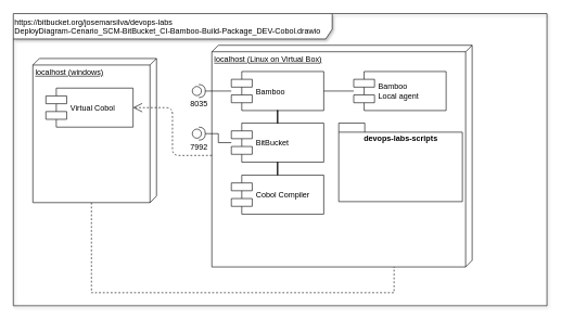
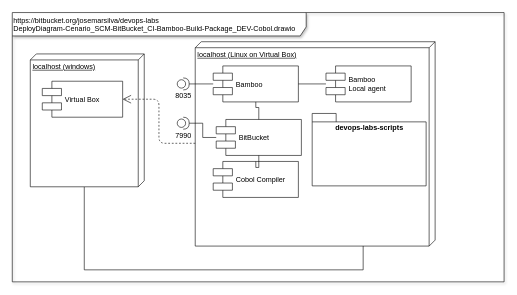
  <mxCell id="0" />
  <mxCell id="1" parent="0" />
  <mxCell id="2" value="https://bitbucket.org/josemarsilva/devops-labs&lt;br&gt;DeployDiagram-Cenario_SCM-BitBucket_CI-Bamboo-Build-Package_DEV-Cobol.drawio&lt;br&gt;" style="shape=umlFrame;whiteSpace=wrap;html=1;shadow=1;width=490;height=39;align=left;verticalAlign=top;" parent="1" vertex="1"><mxGeometry y="20" width="820" height="449" as="geometry" x="20" /></mxCell>
- <mxCell id="3" style="rounded=0;orthogonalLoop=1;jettySize=auto;html=1;entryX=0;entryY=0;entryDx=290.75;entryDy=105.5;entryPerimeter=0;endArrow=none;endFill=0;exitX=0;exitY=0;exitDx=221.5;exitDy=100;exitPerimeter=0;edgeStyle=orthogonalEdgeStyle;dashed=1;" parent="1" source="4" target="6" edge="1"><mxGeometry relative="1" as="geometry"><mxPoint x="257" y="290.856" as="sourcePoint" /><Array as="points"><mxPoint x="140" y="449" /><mxPoint x="605" y="449" /></Array></mxGeometry></mxCell>
+ <mxCell id="3" style="rounded=0;orthogonalLoop=1;jettySize=auto;html=1;entryX=0;entryY=0;entryDx=290.75;entryDy=105.5;entryPerimeter=0;endArrow=none;endFill=0;exitX=0;exitY=0;exitDx=221.5;exitDy=100;exitPerimeter=0;edgeStyle=orthogonalEdgeStyle;" parent="1" source="4" target="6" edge="1"><mxGeometry relative="1" as="geometry"><mxPoint x="257" y="290.856" as="sourcePoint" /><Array as="points"><mxPoint x="140" y="449" /><mxPoint x="605" y="449" /></Array></mxGeometry></mxCell>
  <mxCell id="4" value="localhost (windows)" style="verticalAlign=top;align=left;spacingTop=8;spacingLeft=2;spacingRight=12;shape=cube;size=10;direction=south;fontStyle=4;html=1;" parent="1" vertex="1"><mxGeometry x="50" y="89" width="190" height="221.5" as="geometry" /></mxCell>
- <mxCell id="5" value="Virtual Cobol" style="shape=component;align=left;spacingLeft=36;fillColor=none;" parent="1" vertex="1"><mxGeometry x="70" y="134.5" width="134" height="60" as="geometry" /></mxCell>
+ <mxCell id="5" value="Virtual Box" style="shape=component;align=left;spacingLeft=36;fillColor=none;" parent="1" vertex="1"><mxGeometry x="70" y="134.5" width="134" height="60" as="geometry" /></mxCell>
  <mxCell id="6" value="localhost (Linux on Virtual Box)" style="verticalAlign=top;align=left;spacingTop=8;spacingLeft=2;spacingRight=12;shape=cube;size=10;direction=south;fontStyle=4;html=1;" parent="1" vertex="1"><mxGeometry x="325" y="68.63" width="400" height="340.75" as="geometry" /></mxCell>
  <mxCell id="7" value="" style="endArrow=open;endSize=12;dashed=1;html=1;exitX=0.497;exitY=1;exitDx=0;exitDy=0;exitPerimeter=0;entryX=1;entryY=0.5;entryDx=0;entryDy=0;edgeStyle=orthogonalEdgeStyle;" parent="1" source="6" target="5" edge="1"><mxGeometry width="160" relative="1" as="geometry"><mxPoint x="200" y="369" as="sourcePoint" /><mxPoint x="360" y="369" as="targetPoint" /></mxGeometry></mxCell>
  <mxCell id="8" value="Bamboo" style="shape=component;align=left;spacingLeft=36;gradientColor=none;fillColor=none;" parent="1" vertex="1"><mxGeometry x="355" y="109" width="142" height="60" as="geometry" /></mxCell>
  <mxCell id="9" style="edgeStyle=orthogonalEdgeStyle;rounded=0;orthogonalLoop=1;jettySize=auto;html=1;endArrow=none;endFill=0;exitX=1;exitY=0.5;exitDx=0;exitDy=0;exitPerimeter=0;" parent="1" source="10" target="8" edge="1"><mxGeometry relative="1" as="geometry"><mxPoint x="355" y="159.75" as="sourcePoint" /></mxGeometry></mxCell>
  <mxCell id="10" value="8035" style="shape=providedRequiredInterface;html=1;verticalLabelPosition=bottom;" parent="1" vertex="1"><mxGeometry x="295" y="129" width="20" height="20" as="geometry" /></mxCell>
  <mxCell id="11" style="edgeStyle=orthogonalEdgeStyle;rounded=0;orthogonalLoop=1;jettySize=auto;html=1;endArrow=none;endFill=0;" parent="1" source="13" target="8" edge="1"><mxGeometry relative="1" as="geometry" /></mxCell>
  <mxCell id="12" style="edgeStyle=orthogonalEdgeStyle;rounded=0;orthogonalLoop=1;jettySize=auto;html=1;endArrow=none;endFill=0;" parent="1" source="13" target="14" edge="1"><mxGeometry relative="1" as="geometry" /></mxCell>
- <mxCell id="13" value="BitBucket" style="shape=component;align=left;spacingLeft=36;fillColor=none;" parent="1" vertex="1"><mxGeometry x="355" y="188.25" width="142" height="60" as="geometry" /></mxCell>
+ <mxCell id="13" value="BitBucket" style="shape=component;align=left;spacingLeft=36;fillColor=none;" parent="1" vertex="1"><mxGeometry x="360" y="198.25" width="142" height="60" as="geometry" /></mxCell>
  <mxCell id="14" value="Cobol Compiler" style="shape=component;align=left;spacingLeft=36;fillColor=none;" parent="1" vertex="1"><mxGeometry x="355" y="268.25" width="142" height="60" as="geometry" /></mxCell>
  <mxCell id="15" style="edgeStyle=orthogonalEdgeStyle;rounded=0;orthogonalLoop=1;jettySize=auto;html=1;endArrow=none;endFill=0;" parent="1" source="16" target="8" edge="1"><mxGeometry relative="1" as="geometry" /></mxCell>
  <mxCell id="16" value="Bamboo &#10;Local agent" style="shape=component;align=left;spacingLeft=36;gradientColor=none;fillColor=none;" parent="1" vertex="1"><mxGeometry x="543" y="109" width="142" height="60" as="geometry" /></mxCell>
  <mxCell id="17" value="devops-labs-scripts" style="shape=folder;fontStyle=1;spacingTop=10;tabWidth=40;tabHeight=14;tabPosition=left;html=1;verticalAlign=top;" parent="1" vertex="1"><mxGeometry x="520" y="188.25" width="190" height="120.75" as="geometry" /></mxCell>
  <mxCell id="18" style="edgeStyle=orthogonalEdgeStyle;rounded=0;orthogonalLoop=1;jettySize=auto;html=1;endArrow=none;endFill=0;exitX=1;exitY=0.5;exitDx=0;exitDy=0;exitPerimeter=0;" parent="1" source="19" target="13" edge="1"><mxGeometry relative="1" as="geometry"><mxPoint x="355" y="225.25" as="sourcePoint" /><mxPoint x="355" y="204.5" as="targetPoint" /></mxGeometry></mxCell>
- <mxCell id="19" value="7992" style="shape=providedRequiredInterface;html=1;verticalLabelPosition=bottom;" parent="1" vertex="1"><mxGeometry x="295" y="194.5" width="20" height="20" as="geometry" /></mxCell>
+ <mxCell id="19" value="7990" style="shape=providedRequiredInterface;html=1;verticalLabelPosition=bottom;" parent="1" vertex="1"><mxGeometry x="295" y="194.5" width="20" height="20" as="geometry" /></mxCell>
  <mxCell id="20" value="Untitled Layer" parent="0" />
